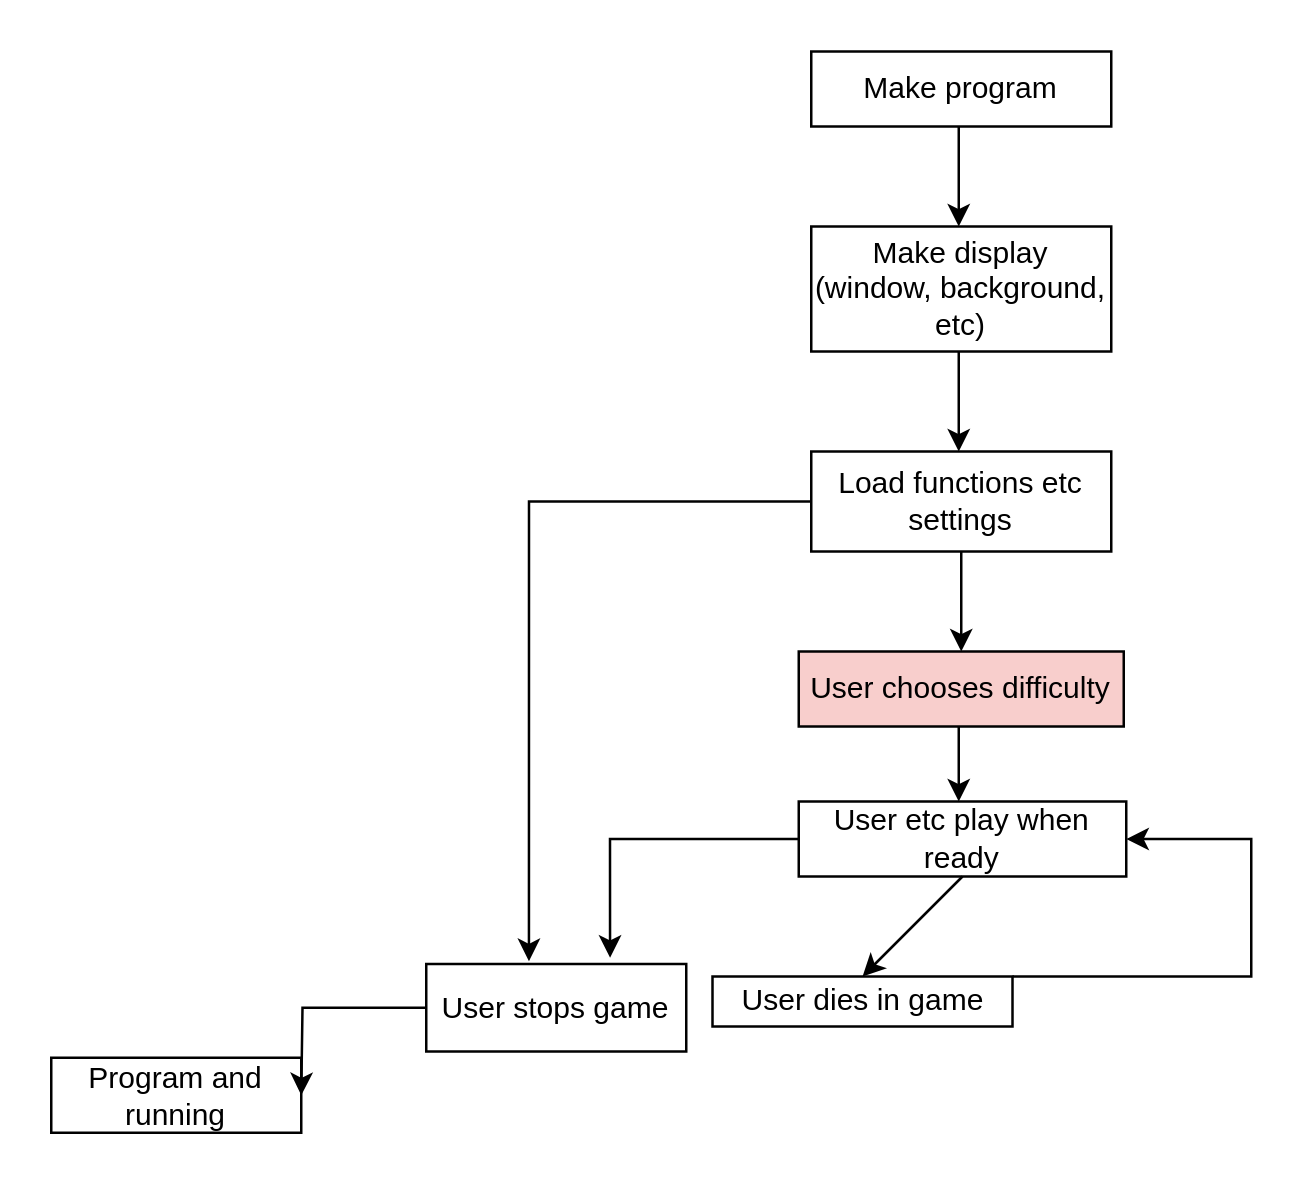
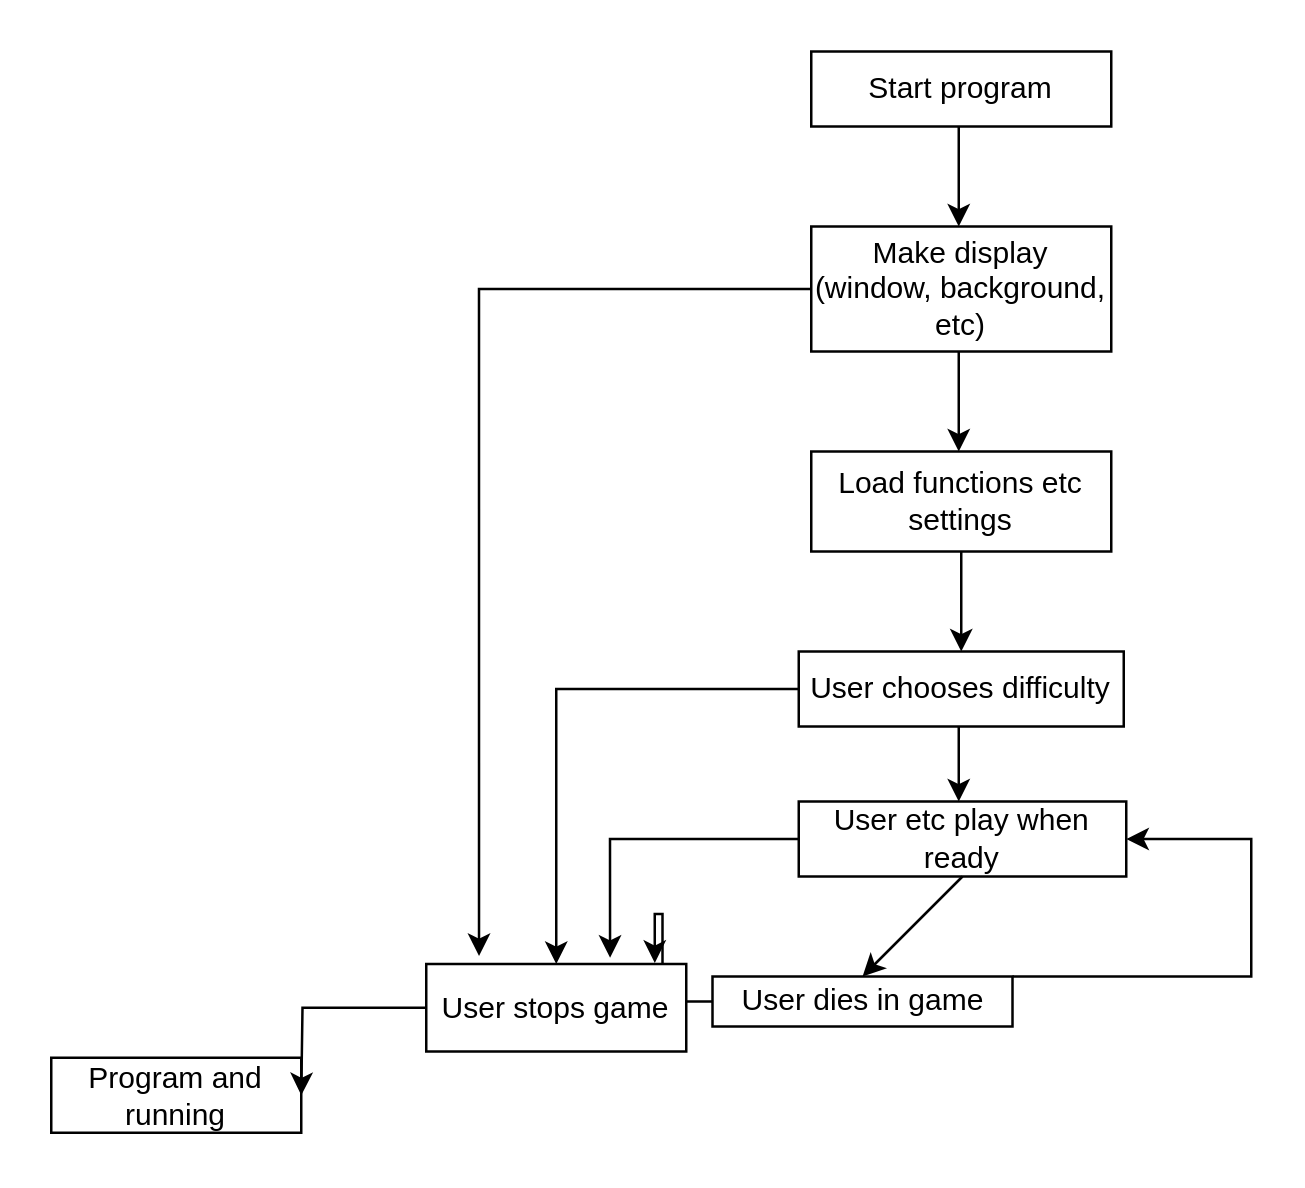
  <mxCell id="0" />
  <mxCell id="1" parent="0" />
- <mxCell id="2" value="Make program" style="rounded=0;whiteSpace=wrap;html=1;" parent="1" vertex="1"><mxGeometry x="324" y="20" width="120" height="30" as="geometry" /></mxCell>
+ <mxCell id="2" value="Start program" style="rounded=0;whiteSpace=wrap;html=1;" parent="1" vertex="1"><mxGeometry x="324" y="20" width="120" height="30" as="geometry" /></mxCell>
  <mxCell id="3" value="" style="endArrow=classic;html=1;" parent="1" edge="1"><mxGeometry width="50" height="50" relative="1" as="geometry"><mxPoint x="383" y="50" as="sourcePoint" /><mxPoint x="383" y="90" as="targetPoint" /></mxGeometry></mxCell>
+ <mxCell id="4" style="edgeStyle=orthogonalEdgeStyle;rounded=0;orthogonalLoop=1;jettySize=auto;html=1;entryX=0.203;entryY=-0.091;entryDx=0;entryDy=0;entryPerimeter=0;" parent="1" source="5" target="21" edge="1"><mxGeometry relative="1" as="geometry" /></mxCell>
  <mxCell id="5" value="Make display&lt;br&gt;(window, background, etc)" style="rounded=0;whiteSpace=wrap;html=1;" parent="1" vertex="1"><mxGeometry x="324" y="90" width="120" height="50" as="geometry" /></mxCell>
  <mxCell id="6" value="" style="endArrow=classic;html=1;" parent="1" edge="1"><mxGeometry width="50" height="50" relative="1" as="geometry"><mxPoint x="383" y="140" as="sourcePoint" /><mxPoint x="383" y="180" as="targetPoint" /></mxGeometry></mxCell>
- <mxCell id="7" style="edgeStyle=orthogonalEdgeStyle;rounded=0;orthogonalLoop=1;jettySize=auto;html=1;entryX=0.395;entryY=-0.032;entryDx=0;entryDy=0;entryPerimeter=0;" parent="1" source="8" target="21" edge="1"><mxGeometry relative="1" as="geometry" /></mxCell>
  <mxCell id="8" value="Load functions etc settings" style="rounded=0;whiteSpace=wrap;html=1;" parent="1" vertex="1"><mxGeometry x="324" y="180" width="120" height="40" as="geometry" /></mxCell>
  <mxCell id="9" value="" style="endArrow=classic;html=1;exitX=0.5;exitY=1;exitDx=0;exitDy=0;entryX=0.5;entryY=0;entryDx=0;entryDy=0;" parent="1" source="8" edge="1"><mxGeometry width="50" height="50" relative="1" as="geometry"><mxPoint x="410" y="280" as="sourcePoint" /><mxPoint x="384" y="260" as="targetPoint" /></mxGeometry></mxCell>
- <mxCell id="11" value="User chooses difficulty" style="rounded=0;whiteSpace=wrap;html=1;fillColor=#f8cecc;" parent="1" vertex="1"><mxGeometry x="319" y="260" width="130" height="30" as="geometry" /></mxCell>
+ <mxCell id="10" style="edgeStyle=orthogonalEdgeStyle;rounded=0;orthogonalLoop=1;jettySize=auto;html=1;entryX=0.5;entryY=0;entryDx=0;entryDy=0;" parent="1" source="11" target="21" edge="1"><mxGeometry relative="1" as="geometry" /></mxCell>
+ <mxCell id="11" value="User chooses difficulty" style="rounded=0;whiteSpace=wrap;html=1;" parent="1" vertex="1"><mxGeometry x="319" y="260" width="130" height="30" as="geometry" /></mxCell>
  <mxCell id="12" value="" style="endArrow=classic;html=1;" parent="1" edge="1"><mxGeometry width="50" height="50" relative="1" as="geometry"><mxPoint x="383" y="290" as="sourcePoint" /><mxPoint x="383" y="320" as="targetPoint" /></mxGeometry></mxCell>
  <mxCell id="13" style="edgeStyle=orthogonalEdgeStyle;rounded=0;orthogonalLoop=1;jettySize=auto;html=1;entryX=0.707;entryY=-0.071;entryDx=0;entryDy=0;entryPerimeter=0;" parent="1" source="14" target="21" edge="1"><mxGeometry relative="1" as="geometry" /></mxCell>
  <mxCell id="14" value="User etc play when ready" style="rounded=0;whiteSpace=wrap;html=1;" parent="1" vertex="1"><mxGeometry x="319" y="320" width="131" height="30" as="geometry" /></mxCell>
+ <mxCell id="15" style="edgeStyle=orthogonalEdgeStyle;rounded=0;orthogonalLoop=1;jettySize=auto;html=1;entryX=0.879;entryY=-0.012;entryDx=0;entryDy=0;entryPerimeter=0;" parent="1" source="17" target="21" edge="1"><mxGeometry relative="1" as="geometry" /></mxCell>
  <mxCell id="16" style="edgeStyle=orthogonalEdgeStyle;rounded=0;orthogonalLoop=1;jettySize=auto;html=1;entryX=1;entryY=0.5;entryDx=0;entryDy=0;" edge="1" parent="1" source="17" target="14"><mxGeometry relative="1" as="geometry"><Array as="points"><mxPoint x="500" y="390" /><mxPoint x="500" y="335" /></Array></mxGeometry></mxCell>
  <mxCell id="17" value="User dies in game" style="rounded=0;whiteSpace=wrap;html=1;" parent="1" vertex="1"><mxGeometry x="284.5" y="390" width="120" height="20" as="geometry" /></mxCell>
  <mxCell id="18" value="" style="endArrow=classic;html=1;entryX=0.5;entryY=0;entryDx=0;entryDy=0;exitX=0.5;exitY=1;exitDx=0;exitDy=0;" parent="1" source="14" target="17" edge="1"><mxGeometry width="50" height="50" relative="1" as="geometry"><mxPoint x="410" y="320" as="sourcePoint" /><mxPoint x="460" y="270" as="targetPoint" /></mxGeometry></mxCell>
  <mxCell id="19" value="Program and running" style="rounded=0;whiteSpace=wrap;html=1;" parent="1" vertex="1"><mxGeometry x="20" y="422.5" width="100" height="30" as="geometry" /></mxCell>
  <mxCell id="20" style="edgeStyle=orthogonalEdgeStyle;rounded=0;orthogonalLoop=1;jettySize=auto;html=1;" parent="1" source="21" edge="1"><mxGeometry relative="1" as="geometry"><mxPoint x="120" y="437.5" as="targetPoint" /></mxGeometry></mxCell>
  <mxCell id="21" value="User stops game" style="rounded=0;whiteSpace=wrap;html=1;" parent="1" vertex="1"><mxGeometry x="170" y="385" width="104" height="35" as="geometry" /></mxCell>
